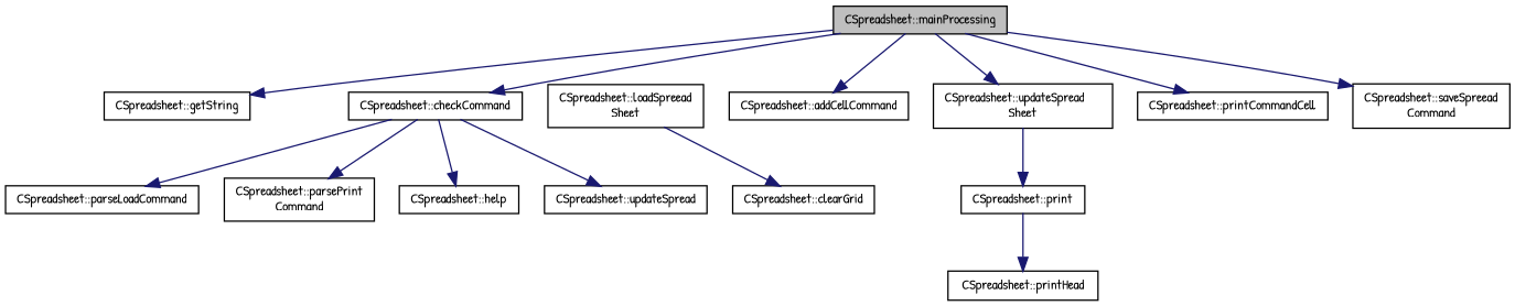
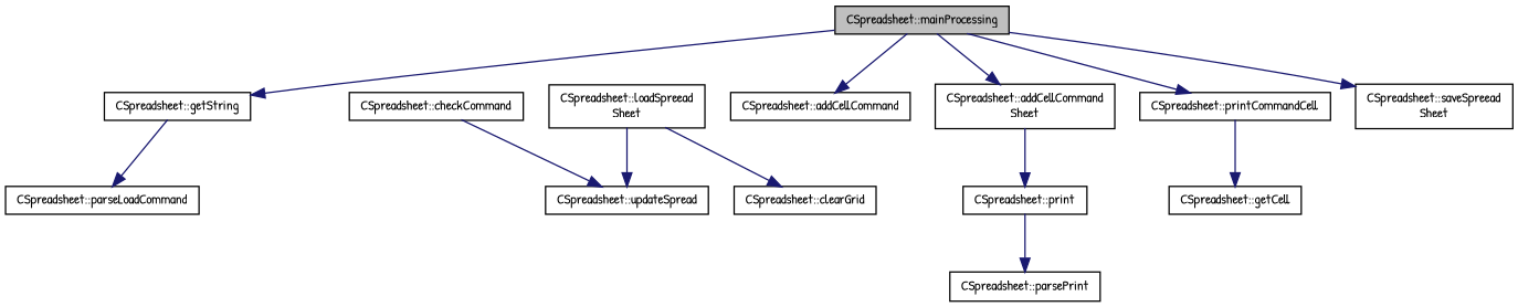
  digraph {
    fontname="Patrick Hand"
    rankdir=TB
    node [color=black fillcolor=white fontname="Patrick Hand" fontsize=10 shape=record style=filled]
    edge [color=midnightblue fontname="Patrick Hand" fontsize=10 labelfontname=Helvetica labelfontsize=10 style=solid]
    n1 [fillcolor=grey75 fontcolor=black height=0.2 label="CSpreadsheet::mainProcessing" width=0.4]
    n2 [height=0.2 label="CSpreadsheet::getString" width=0.4]
    n3 [height=0.2 label="CSpreadsheet::checkCommand" width=0.4]
    n4 [height=0.2 label="CSpreadsheet::addCellCommand" width=0.4]
-   n5 [height=0.2 label="CSpreadsheet::updateSpread\lSheet" width=0.4]
+   n5 [height=0.2 label="CSpreadsheet::addCellCommand\lSheet" width=0.4]
    n6 [height=0.2 label="CSpreadsheet::printCommandCell" width=0.4]
-   n7 [height=0.2 label="CSpreadsheet::saveSpreead\lCommand" width=0.4]
-   n8 [height=0.2 label="CSpreadsheet::parsePrint\lCommand" width=0.4]
-   n9 [height=0.2 label="CSpreadsheet::help" width=0.4]
+   n7 [height=0.2 label="CSpreadsheet::saveSpreead\lSheet" width=0.4]
    n10 [height=0.2 label="CSpreadsheet::updateSpread" width=0.4]
    n11 [height=0.2 label="CSpreadsheet::parseLoadCommand" width=0.4]
    n12 [height=0.2 label="CSpreadsheet::print" width=0.4]
+   n13 [height=0.2 label="CSpreadsheet::getCell" width=0.4]
    n14 [height=0.2 label="CSpreadsheet::loadSpreead\lSheet" width=0.4]
    n15 [height=0.2 label="CSpreadsheet::clearGrid" width=0.4]
-   n16 [height=0.2 label="CSpreadsheet::printHead" width=0.4]
+   n16 [height=0.2 label="CSpreadsheet::parsePrint" width=0.4]
    n1 -> n2
-   n1 -> n3
    n1 -> n4
    n1 -> n5
    n1 -> n6
    n1 -> n7
-   n3 -> n8
-   n3 -> n9
    n3 -> n10
-   n3 -> n11
+   n2 -> n11
    n5 -> n12
+   n6 -> n13
    n12 -> n16
+   n14 -> n10
    n14 -> n15
  }
